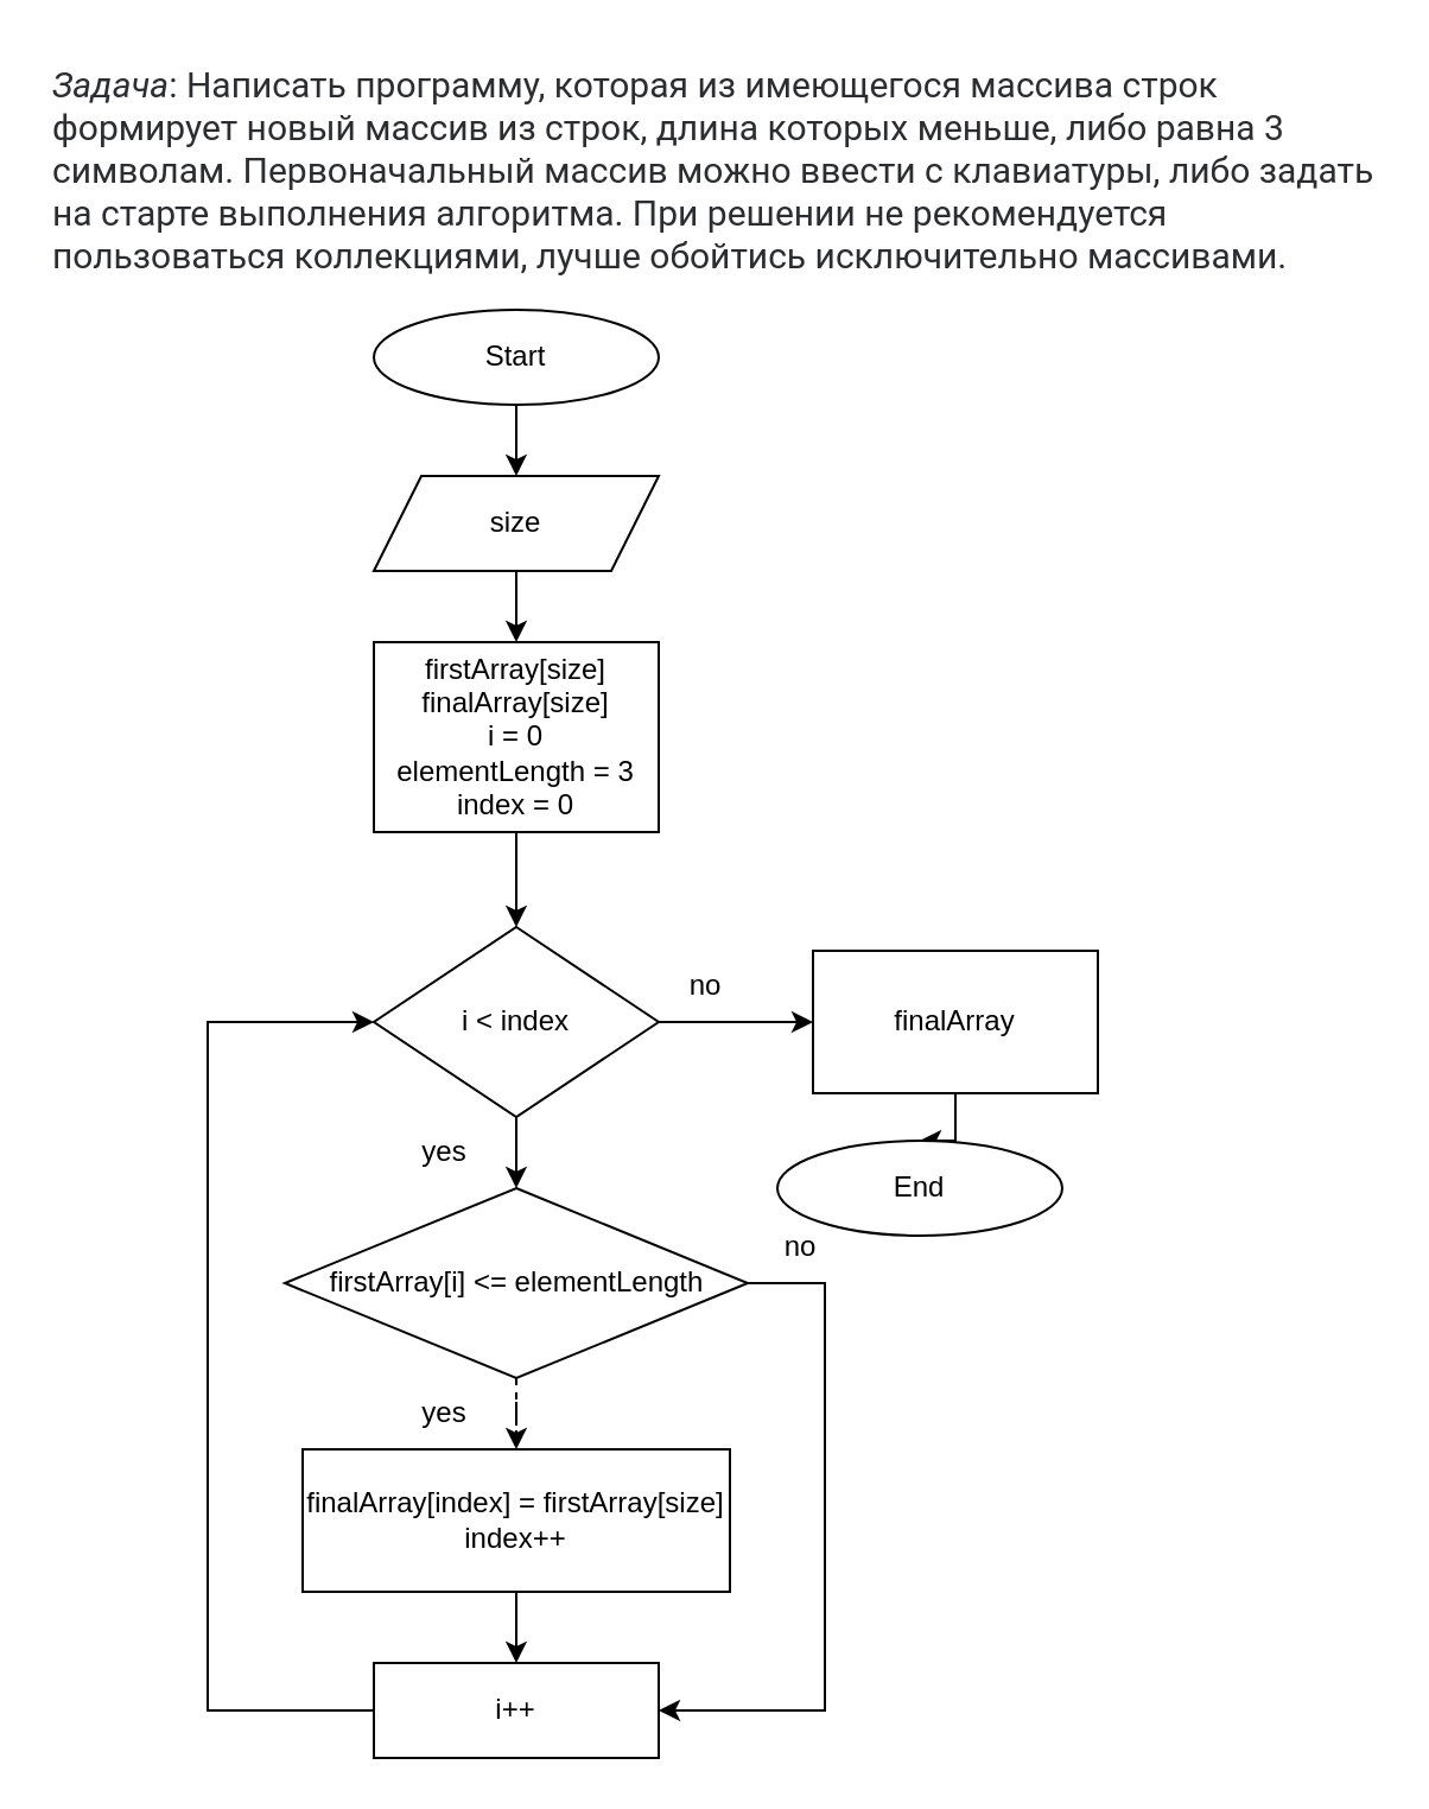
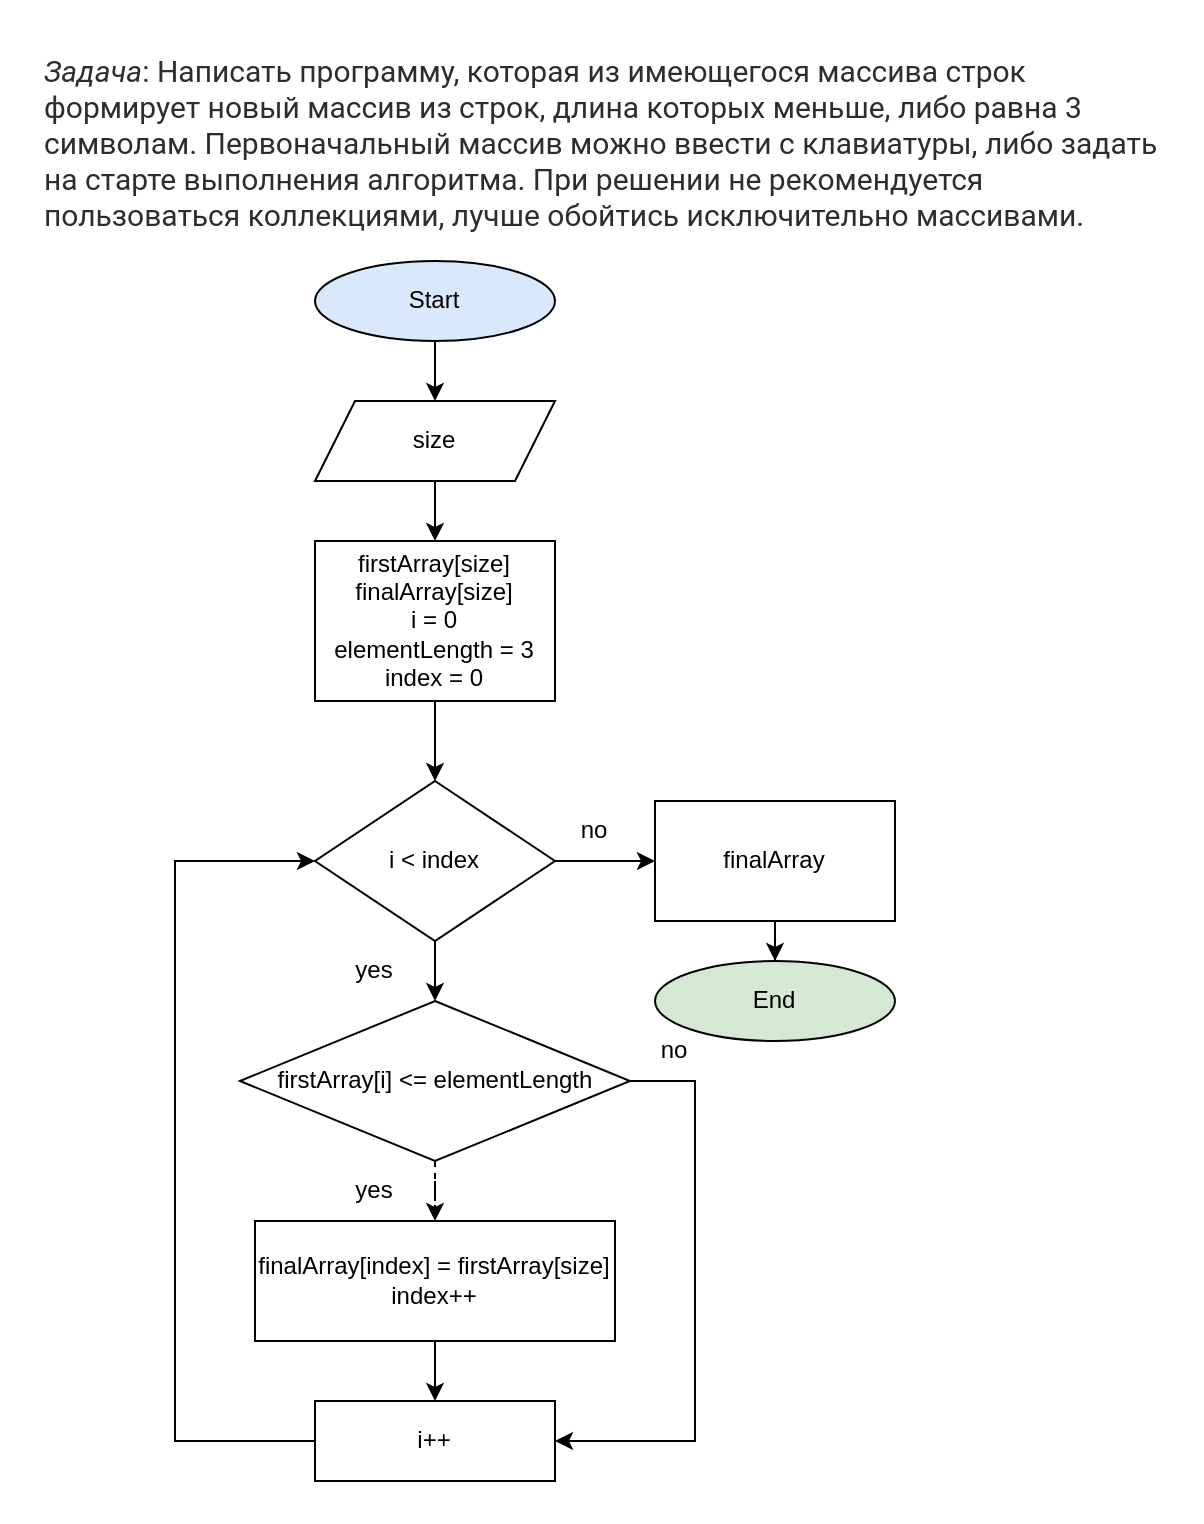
  <mxCell id="0" />
  <mxCell id="1" parent="0" />
  <mxCell id="2" value="&lt;em style=&quot;box-sizing: border-box; color: rgb(44, 45, 48); font-family: Roboto, &amp;quot;San Francisco&amp;quot;, &amp;quot;Helvetica Neue&amp;quot;, Helvetica, Arial; font-size: 15px; font-variant-ligatures: normal; font-variant-caps: normal; font-weight: 400; letter-spacing: normal; orphans: 2; text-align: start; text-indent: 0px; text-transform: none; widows: 2; word-spacing: 0px; -webkit-text-stroke-width: 0px; background-color: rgb(255, 255, 255); text-decoration-thickness: initial; text-decoration-style: initial; text-decoration-color: initial;&quot;&gt;Задача&lt;/em&gt;&lt;span style=&quot;color: rgb(44, 45, 48); font-family: Roboto, &amp;quot;San Francisco&amp;quot;, &amp;quot;Helvetica Neue&amp;quot;, Helvetica, Arial; font-size: 15px; font-style: normal; font-variant-ligatures: normal; font-variant-caps: normal; font-weight: 400; letter-spacing: normal; orphans: 2; text-align: start; text-indent: 0px; text-transform: none; widows: 2; word-spacing: 0px; -webkit-text-stroke-width: 0px; background-color: rgb(255, 255, 255); text-decoration-thickness: initial; text-decoration-style: initial; text-decoration-color: initial; float: none; display: inline !important;&quot;&gt;: Написать программу, которая из имеющегося массива строк формирует новый массив из строк, длина которых меньше, либо равна 3 символам. Первоначальный массив можно ввести с клавиатуры, либо задать на старте выполнения алгоритма. При решении не рекомендуется пользоваться коллекциями, лучше обойтись исключительно массивами.&lt;/span&gt;" style="text;whiteSpace=wrap;html=1;" vertex="1" parent="1"><mxGeometry x="20" width="560" height="110" as="geometry" y="20" /></mxCell>
  <mxCell id="3" value="" style="edgeStyle=orthogonalEdgeStyle;rounded=0;orthogonalLoop=1;jettySize=auto;html=1;" edge="1" parent="1" source="4" target="6"><mxGeometry relative="1" as="geometry" /></mxCell>
- <mxCell id="4" value="Start" style="ellipse;whiteSpace=wrap;html=1;" vertex="1" parent="1"><mxGeometry x="157" y="130" width="120" height="40" as="geometry" /></mxCell>
+ <mxCell id="4" value="Start" style="ellipse;whiteSpace=wrap;html=1;fillColor=#dae8fc;" vertex="1" parent="1"><mxGeometry x="157" y="130" width="120" height="40" as="geometry" /></mxCell>
  <mxCell id="5" value="" style="edgeStyle=orthogonalEdgeStyle;rounded=0;orthogonalLoop=1;jettySize=auto;html=1;" edge="1" parent="1" source="6" target="8"><mxGeometry relative="1" as="geometry" /></mxCell>
  <mxCell id="6" value="size" style="shape=parallelogram;perimeter=parallelogramPerimeter;whiteSpace=wrap;html=1;fixedSize=1;" vertex="1" parent="1"><mxGeometry x="157" y="200" width="120" height="40" as="geometry" /></mxCell>
  <mxCell id="7" value="" style="edgeStyle=orthogonalEdgeStyle;rounded=0;orthogonalLoop=1;jettySize=auto;html=1;" edge="1" parent="1" source="8" target="11"><mxGeometry relative="1" as="geometry" /></mxCell>
  <mxCell id="8" value="firstArray[size]&lt;br&gt;finalArray[size]&lt;br&gt;i = 0&lt;br&gt;elementLength = 3&lt;br&gt;index = 0" style="rounded=0;whiteSpace=wrap;html=1;" vertex="1" parent="1"><mxGeometry x="157" y="270" width="120" height="80" as="geometry" /></mxCell>
  <mxCell id="9" value="" style="edgeStyle=orthogonalEdgeStyle;rounded=0;orthogonalLoop=1;jettySize=auto;html=1;" edge="1" parent="1" source="11" target="14"><mxGeometry relative="1" as="geometry" /></mxCell>
  <mxCell id="10" value="" style="edgeStyle=orthogonalEdgeStyle;rounded=0;orthogonalLoop=1;jettySize=auto;html=1;" edge="1" parent="1" source="11" target="24"><mxGeometry relative="1" as="geometry" /></mxCell>
  <mxCell id="11" value="i &amp;lt; index" style="rhombus;whiteSpace=wrap;html=1;" vertex="1" parent="1"><mxGeometry x="157" y="390" width="120" height="80" as="geometry" /></mxCell>
  <mxCell id="12" value="" style="edgeStyle=orthogonalEdgeStyle;rounded=0;orthogonalLoop=1;jettySize=auto;html=1;dashed=1;" edge="1" parent="1" source="14" target="16"><mxGeometry relative="1" as="geometry" /></mxCell>
  <mxCell id="13" style="edgeStyle=orthogonalEdgeStyle;rounded=0;orthogonalLoop=1;jettySize=auto;html=1;entryX=1;entryY=0.5;entryDx=0;entryDy=0;" edge="1" parent="1" source="14" target="18"><mxGeometry relative="1" as="geometry"><Array as="points"><mxPoint x="347" y="540" /><mxPoint x="347" y="720" /></Array></mxGeometry></mxCell>
  <mxCell id="14" value="firstArray[i] &amp;lt;= elementLength" style="rhombus;whiteSpace=wrap;html=1;" vertex="1" parent="1"><mxGeometry x="119.5" y="500" width="195" height="80" as="geometry" /></mxCell>
  <mxCell id="15" value="" style="edgeStyle=orthogonalEdgeStyle;rounded=0;orthogonalLoop=1;jettySize=auto;html=1;" edge="1" parent="1" source="16" target="18"><mxGeometry relative="1" as="geometry" /></mxCell>
  <mxCell id="16" value="finalArray[index] = firstArray[size]&lt;br&gt;index++" style="rounded=0;whiteSpace=wrap;html=1;" vertex="1" parent="1"><mxGeometry x="127" y="610" width="180" height="60" as="geometry" /></mxCell>
  <mxCell id="17" style="edgeStyle=orthogonalEdgeStyle;rounded=0;orthogonalLoop=1;jettySize=auto;html=1;entryX=0;entryY=0.5;entryDx=0;entryDy=0;" edge="1" parent="1" source="18" target="11"><mxGeometry relative="1" as="geometry"><Array as="points"><mxPoint x="87" y="720" /><mxPoint x="87" y="430" /></Array></mxGeometry></mxCell>
  <mxCell id="18" value="i++" style="rounded=0;whiteSpace=wrap;html=1;" vertex="1" parent="1"><mxGeometry x="157" y="700" width="120" height="40" as="geometry" /></mxCell>
  <mxCell id="19" value="yes" style="text;html=1;strokeColor=none;fillColor=none;align=center;verticalAlign=middle;whiteSpace=wrap;rounded=0;" vertex="1" parent="1"><mxGeometry x="157" y="580" width="60" height="30" as="geometry" /></mxCell>
  <mxCell id="20" value="yes" style="text;html=1;strokeColor=none;fillColor=none;align=center;verticalAlign=middle;whiteSpace=wrap;rounded=0;" vertex="1" parent="1"><mxGeometry x="157" y="470" width="60" height="30" as="geometry" /></mxCell>
  <mxCell id="21" value="no" style="text;html=1;strokeColor=none;fillColor=none;align=center;verticalAlign=middle;whiteSpace=wrap;rounded=0;" vertex="1" parent="1"><mxGeometry x="307" y="510" width="60" height="30" as="geometry" /></mxCell>
  <mxCell id="22" value="no" style="text;html=1;strokeColor=none;fillColor=none;align=center;verticalAlign=middle;whiteSpace=wrap;rounded=0;" vertex="1" parent="1"><mxGeometry x="267" y="400" width="60" height="30" as="geometry" /></mxCell>
  <mxCell id="23" value="" style="edgeStyle=orthogonalEdgeStyle;rounded=0;orthogonalLoop=1;jettySize=auto;html=1;" edge="1" parent="1" source="24" target="25"><mxGeometry relative="1" as="geometry" /></mxCell>
- <mxCell id="24" value="finalArray" style="rounded=0;whiteSpace=wrap;html=1;" vertex="1" parent="1"><mxGeometry x="342" y="400" width="120" height="60" as="geometry" /></mxCell>
- <mxCell id="25" value="End" style="ellipse;whiteSpace=wrap;html=1;" vertex="1" parent="1"><mxGeometry x="327" y="480" width="120" height="40" as="geometry" /></mxCell>
+ <mxCell id="24" value="finalArray" style="rounded=0;whiteSpace=wrap;html=1;" vertex="1" parent="1"><mxGeometry x="327" y="400" width="120" height="60" as="geometry" /></mxCell>
+ <mxCell id="25" value="End" style="ellipse;whiteSpace=wrap;html=1;fillColor=#d5e8d4;" vertex="1" parent="1"><mxGeometry x="327" y="480" width="120" height="40" as="geometry" /></mxCell>
